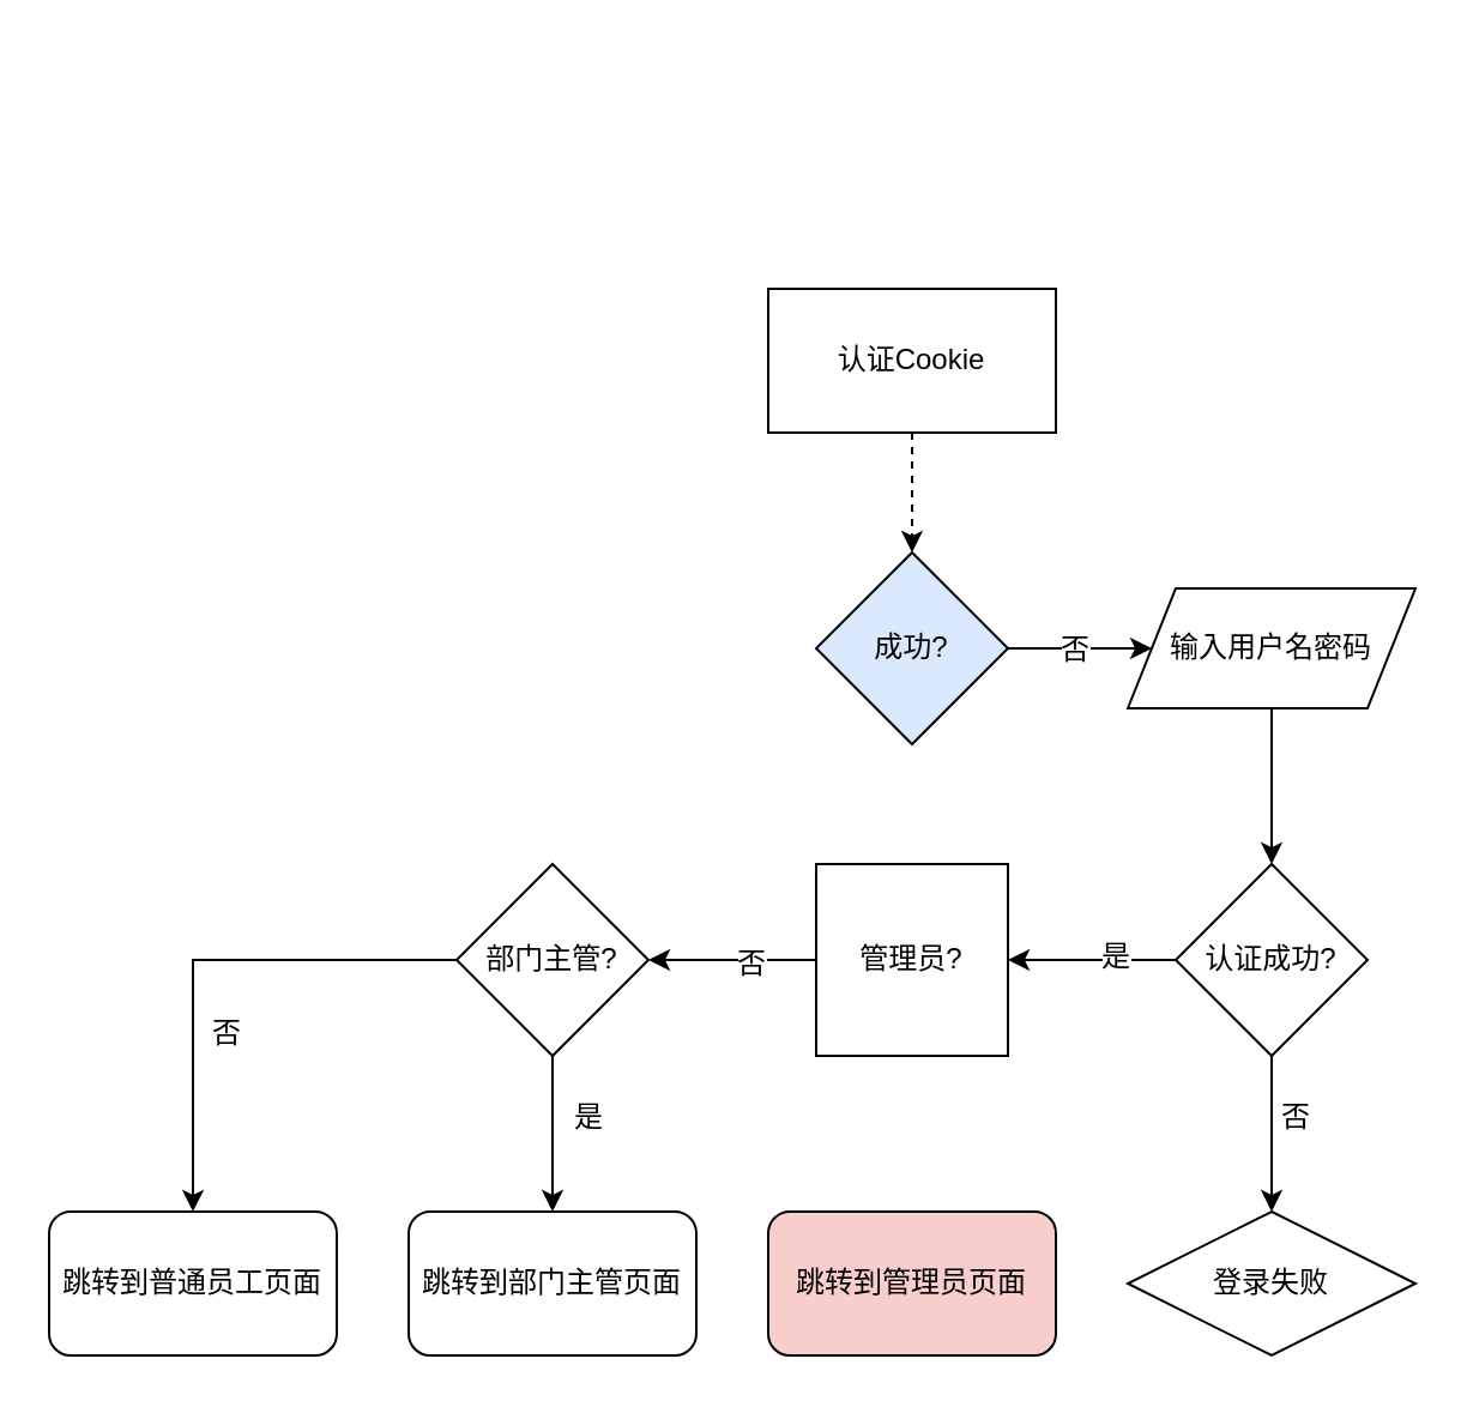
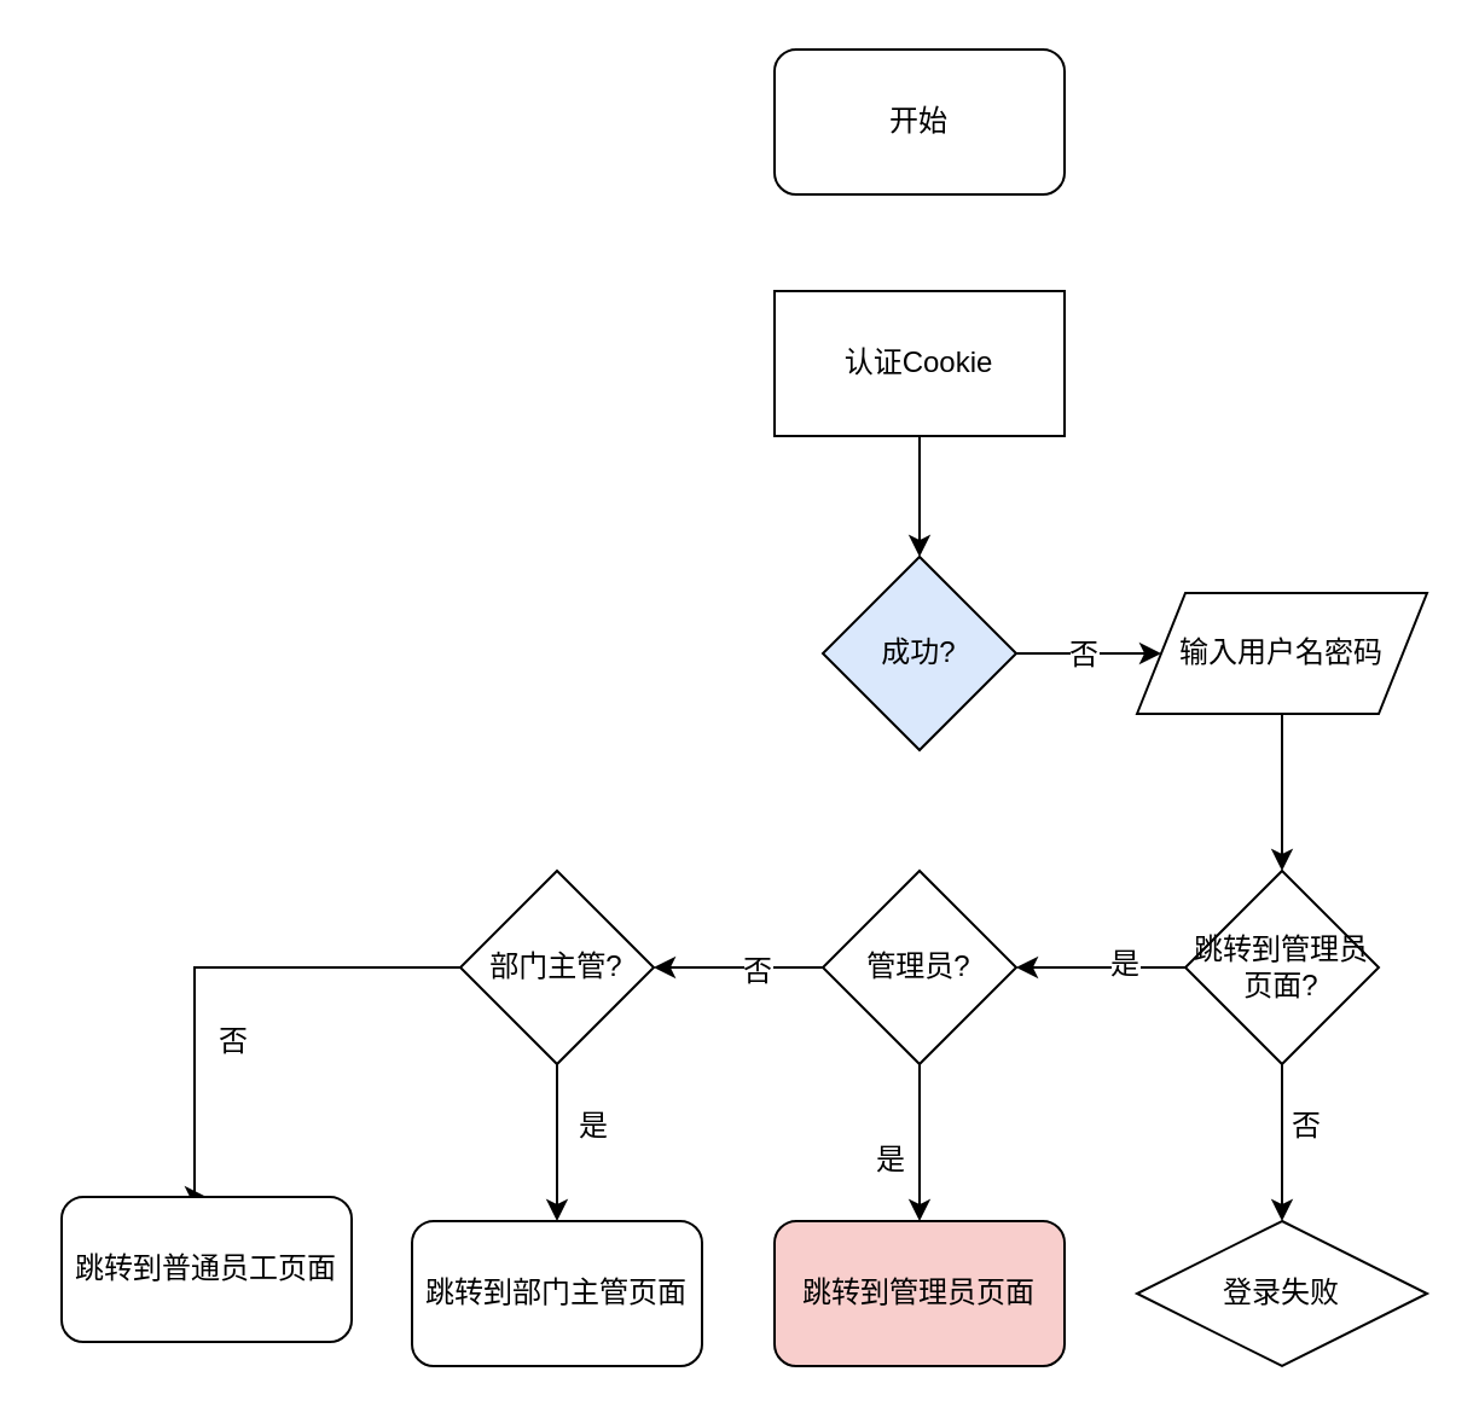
  <mxCell id="0" />
  <mxCell id="1" parent="0" />
+ <mxCell id="2" value="开始" style="rounded=1;whiteSpace=wrap;html=1;fontSize=12;" vertex="1" parent="1"><mxGeometry x="320" y="20" width="120" height="60" as="geometry" /></mxCell>
  <mxCell id="3" style="edgeStyle=orthogonalEdgeStyle;rounded=0;orthogonalLoop=1;jettySize=auto;html=1;entryX=0.5;entryY=0;entryDx=0;entryDy=0;fontSize=12;" edge="1" parent="1" source="4" target="24"><mxGeometry relative="1" as="geometry" /></mxCell>
  <mxCell id="4" value="输入用户名密码" style="shape=parallelogram;perimeter=parallelogramPerimeter;whiteSpace=wrap;html=1;fixedSize=1;fontSize=12;" vertex="1" parent="1"><mxGeometry x="470" y="245" width="120" height="50" as="geometry" /></mxCell>
  <mxCell id="5" style="edgeStyle=orthogonalEdgeStyle;rounded=0;orthogonalLoop=1;jettySize=auto;html=1;entryX=0;entryY=0.5;entryDx=0;entryDy=0;fontSize=12;" edge="1" parent="1" source="7" target="4"><mxGeometry relative="1" as="geometry"><Array as="points" /></mxGeometry></mxCell>
  <mxCell id="6" value="否" style="edgeLabel;html=1;align=center;verticalAlign=middle;resizable=0;points=[];fontSize=12;" vertex="1" connectable="0" parent="5"><mxGeometry x="-0.372" y="3" relative="1" as="geometry"><mxPoint x="8" y="3" as="offset" /></mxGeometry></mxCell>
  <mxCell id="7" value="成功?" style="rhombus;whiteSpace=wrap;html=1;fontSize=12;fillColor=#dae8fc;" vertex="1" parent="1"><mxGeometry x="340" y="230" width="80" height="80" as="geometry" /></mxCell>
- <mxCell id="8" style="edgeStyle=orthogonalEdgeStyle;rounded=0;orthogonalLoop=1;jettySize=auto;html=1;fontSize=12;dashed=1;" edge="1" parent="1" source="9" target="7"><mxGeometry relative="1" as="geometry" /></mxCell>
+ <mxCell id="8" style="edgeStyle=orthogonalEdgeStyle;rounded=0;orthogonalLoop=1;jettySize=auto;html=1;fontSize=12;" edge="1" parent="1" source="9" target="7"><mxGeometry relative="1" as="geometry" /></mxCell>
  <mxCell id="9" value="认证Cookie" style="rounded=0;whiteSpace=wrap;html=1;fontSize=12;" vertex="1" parent="1"><mxGeometry x="320" y="120" width="120" height="60" as="geometry" /></mxCell>
+ <mxCell id="10" style="edgeStyle=orthogonalEdgeStyle;rounded=0;orthogonalLoop=1;jettySize=auto;html=1;entryX=0.5;entryY=0;entryDx=0;entryDy=0;fontSize=12;" edge="1" parent="1" source="14" target="26"><mxGeometry relative="1" as="geometry" /></mxCell>
+ <mxCell id="11" value="是" style="edgeLabel;html=1;align=center;verticalAlign=middle;resizable=0;points=[];fontSize=12;" vertex="1" connectable="0" parent="10"><mxGeometry x="0.2" y="-1" relative="1" as="geometry"><mxPoint x="-12" as="offset" /></mxGeometry></mxCell>
  <mxCell id="12" style="edgeStyle=orthogonalEdgeStyle;rounded=0;orthogonalLoop=1;jettySize=auto;html=1;entryX=1;entryY=0.5;entryDx=0;entryDy=0;fontSize=12;" edge="1" parent="1" source="14" target="19"><mxGeometry relative="1" as="geometry" /></mxCell>
  <mxCell id="13" value="否" style="edgeLabel;html=1;align=center;verticalAlign=middle;resizable=0;points=[];fontSize=12;" vertex="1" connectable="0" parent="12"><mxGeometry x="-0.201" y="1" relative="1" as="geometry"><mxPoint as="offset" /></mxGeometry></mxCell>
- <mxCell id="14" value="管理员?" style="whiteSpace=wrap;html=1;fontSize=12;rounded=0;" vertex="1" parent="1"><mxGeometry x="340" y="360" width="80" height="80" as="geometry" /></mxCell>
+ <mxCell id="14" value="管理员?" style="rhombus;whiteSpace=wrap;html=1;fontSize=12;" vertex="1" parent="1"><mxGeometry x="340" y="360" width="80" height="80" as="geometry" /></mxCell>
  <mxCell id="15" style="edgeStyle=orthogonalEdgeStyle;rounded=0;orthogonalLoop=1;jettySize=auto;html=1;entryX=0.5;entryY=0;entryDx=0;entryDy=0;fontSize=12;" edge="1" parent="1" source="19" target="28"><mxGeometry relative="1" as="geometry" /></mxCell>
  <mxCell id="16" value="是" style="edgeLabel;html=1;align=center;verticalAlign=middle;resizable=0;points=[];fontSize=12;" vertex="1" connectable="0" parent="15"><mxGeometry x="-0.218" y="1" relative="1" as="geometry"><mxPoint x="13" as="offset" /></mxGeometry></mxCell>
  <mxCell id="17" style="edgeStyle=orthogonalEdgeStyle;rounded=0;orthogonalLoop=1;jettySize=auto;html=1;entryX=0.5;entryY=0;entryDx=0;entryDy=0;fontSize=12;" edge="1" parent="1" source="19" target="27"><mxGeometry relative="1" as="geometry"><Array as="points"><mxPoint x="80" y="400" /></Array></mxGeometry></mxCell>
  <mxCell id="18" value="否" style="edgeLabel;html=1;align=center;verticalAlign=middle;resizable=0;points=[];fontSize=12;" vertex="1" connectable="0" parent="17"><mxGeometry x="-0.097" relative="1" as="geometry"><mxPoint y="30" as="offset" /></mxGeometry></mxCell>
  <mxCell id="19" value="部门主管?" style="rhombus;whiteSpace=wrap;html=1;fontSize=12;" vertex="1" parent="1"><mxGeometry x="190" y="360" width="80" height="80" as="geometry" /></mxCell>
  <mxCell id="20" style="edgeStyle=orthogonalEdgeStyle;rounded=0;orthogonalLoop=1;jettySize=auto;html=1;entryX=0.5;entryY=0;entryDx=0;entryDy=0;fontSize=12;" edge="1" parent="1" source="24" target="25"><mxGeometry relative="1" as="geometry" /></mxCell>
  <mxCell id="21" value="否" style="edgeLabel;html=1;align=center;verticalAlign=middle;resizable=0;points=[];fontSize=12;" vertex="1" connectable="0" parent="20"><mxGeometry x="-0.232" y="1" relative="1" as="geometry"><mxPoint x="8" as="offset" /></mxGeometry></mxCell>
  <mxCell id="22" style="edgeStyle=orthogonalEdgeStyle;rounded=0;orthogonalLoop=1;jettySize=auto;html=1;entryX=1;entryY=0.5;entryDx=0;entryDy=0;fontSize=12;" edge="1" parent="1" source="24" target="14"><mxGeometry relative="1" as="geometry" /></mxCell>
  <mxCell id="23" value="是" style="edgeLabel;html=1;align=center;verticalAlign=middle;resizable=0;points=[];fontSize=12;" vertex="1" connectable="0" parent="22"><mxGeometry x="-0.251" y="-2" relative="1" as="geometry"><mxPoint as="offset" /></mxGeometry></mxCell>
- <mxCell id="24" value="认证成功?" style="rhombus;whiteSpace=wrap;html=1;fontSize=12;" vertex="1" parent="1"><mxGeometry x="490" y="360" width="80" height="80" as="geometry" /></mxCell>
+ <mxCell id="24" value="跳转到管理员页面?" style="rhombus;whiteSpace=wrap;html=1;fontSize=12;" vertex="1" parent="1"><mxGeometry x="490" y="360" width="80" height="80" as="geometry" /></mxCell>
  <mxCell id="25" value="登录失败" style="rhombus;whiteSpace=wrap;html=1;fontSize=12;" vertex="1" parent="1"><mxGeometry x="470" y="505" width="120" height="60" as="geometry" /></mxCell>
  <mxCell id="26" value="跳转到管理员页面" style="rounded=1;whiteSpace=wrap;html=1;fontSize=12;fillColor=#f8cecc;" vertex="1" parent="1"><mxGeometry x="320" y="505" width="120" height="60" as="geometry" /></mxCell>
- <mxCell id="27" value="跳转到普通员工页面" style="rounded=1;whiteSpace=wrap;html=1;fontSize=12;" vertex="1" parent="1"><mxGeometry x="20" y="505" width="120" height="60" as="geometry" /></mxCell>
+ <mxCell id="27" value="跳转到普通员工页面" style="rounded=1;whiteSpace=wrap;html=1;fontSize=12;" vertex="1" parent="1"><mxGeometry x="25" y="495" width="120" height="60" as="geometry" /></mxCell>
  <mxCell id="28" value="跳转到部门主管页面" style="rounded=1;whiteSpace=wrap;html=1;fontSize=12;" vertex="1" parent="1"><mxGeometry x="170" y="505" width="120" height="60" as="geometry" /></mxCell>
